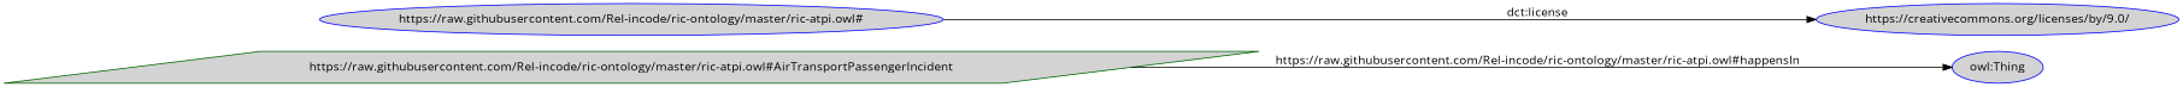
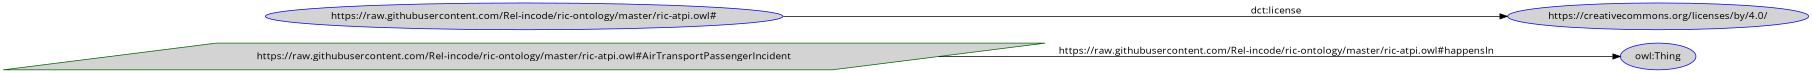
  digraph {
    rankdir=LR
    fontname="Open Sans"
    node [color=blue shape=ellipse style=filled fillcolor=lightgrey fontname="Open Sans"]
    edge [fontname="Open Sans"]
    "https://raw.githubusercontent.com/Rel-incode/ric-ontology/master/ric-atpi.owl#AirTransportPassengerIncident" [color=darkgreen shape=parallelogram]
    "owl:Thing"
    "https://raw.githubusercontent.com/Rel-incode/ric-ontology/master/ric-atpi.owl#"
-   "https://creativecommons.org/licenses/by/4.0/" [label="https://creativecommons.org/licenses/by/9.0/"]
+   "https://creativecommons.org/licenses/by/4.0/"
    "https://raw.githubusercontent.com/Rel-incode/ric-ontology/master/ric-atpi.owl#AirTransportPassengerIncident" -> "owl:Thing" [label="https://raw.githubusercontent.com/Rel-incode/ric-ontology/master/ric-atpi.owl#happensIn"]
    "https://raw.githubusercontent.com/Rel-incode/ric-ontology/master/ric-atpi.owl#" -> "https://creativecommons.org/licenses/by/4.0/" [label="dct:license"]
  }
